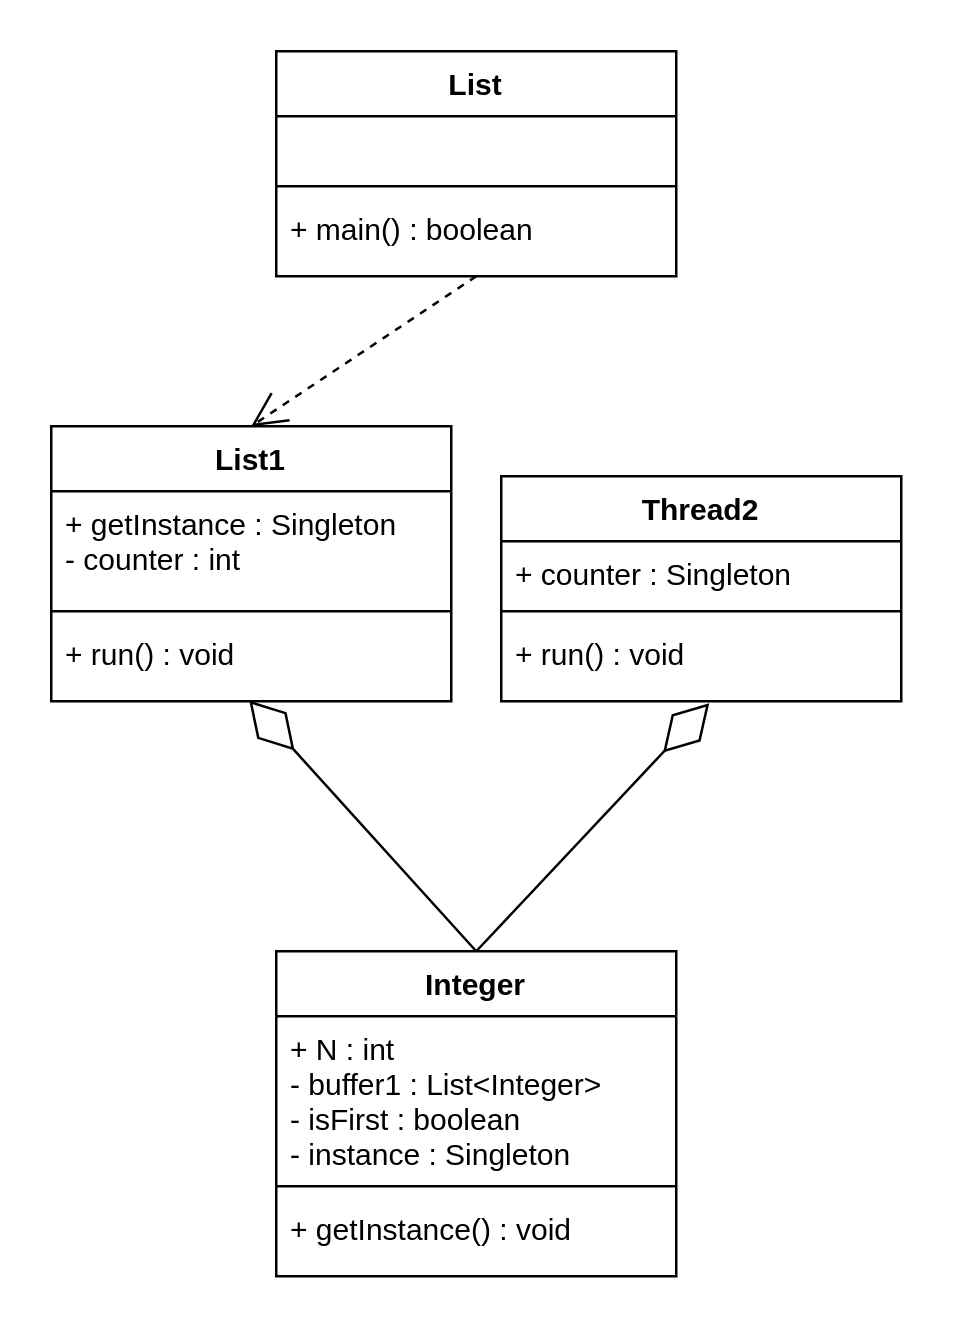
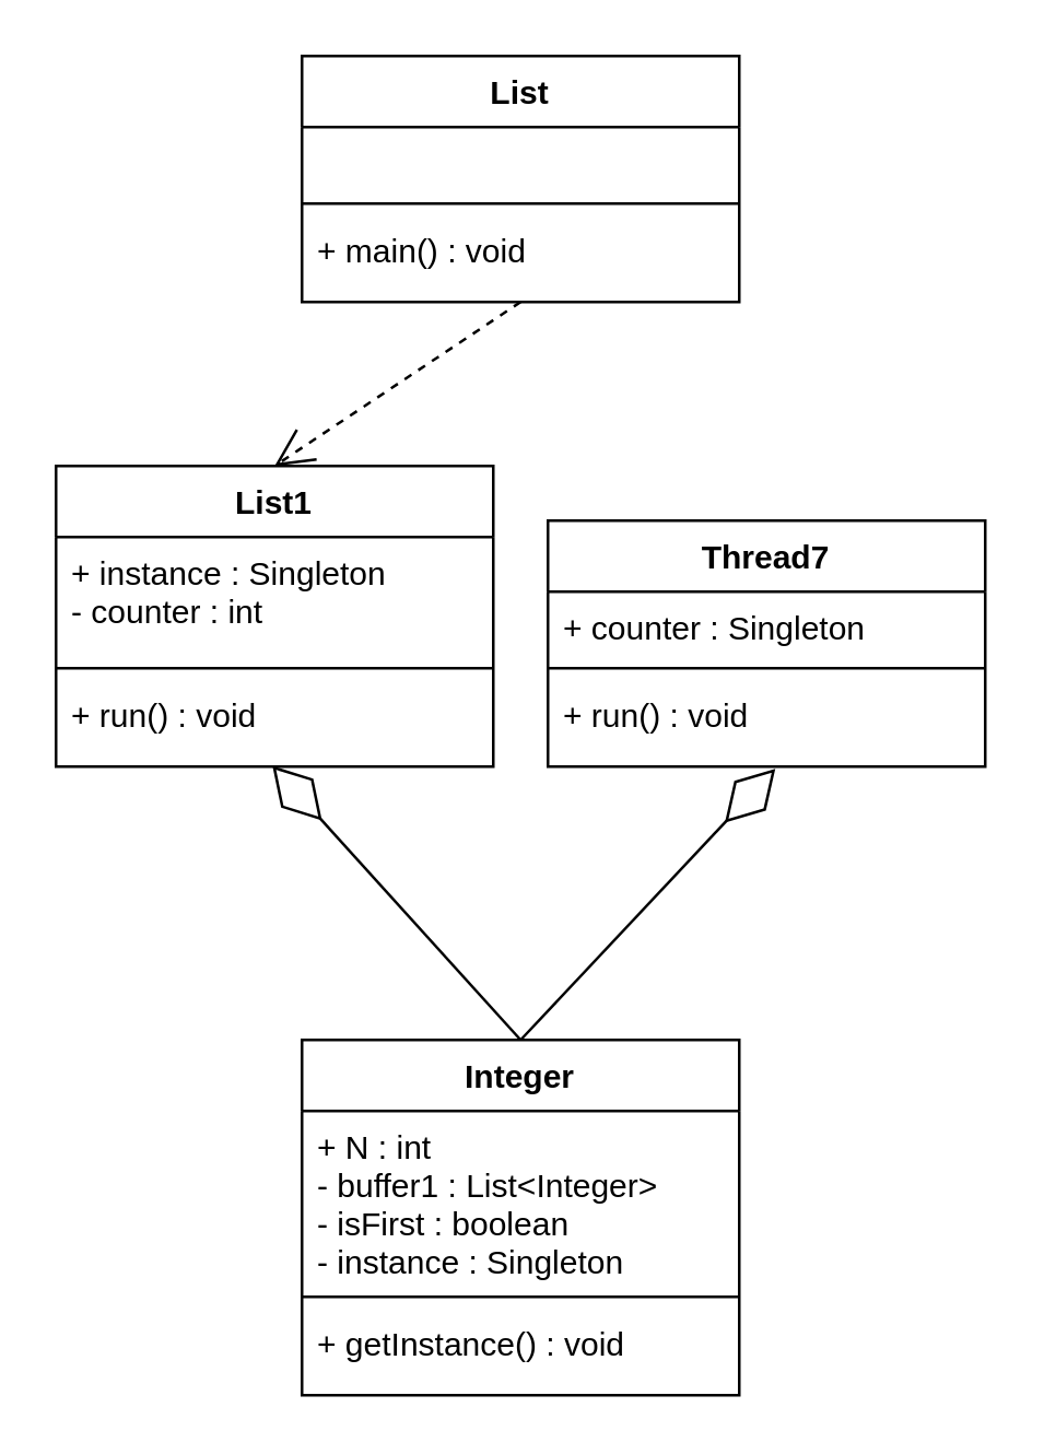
  <mxCell id="0" />
  <mxCell id="1" parent="0" />
  <mxCell id="2" value="List1" style="swimlane;fontStyle=1;align=center;verticalAlign=top;childLayout=stackLayout;horizontal=1;startSize=26;horizontalStack=0;resizeParent=1;resizeParentMax=0;resizeLast=0;collapsible=1;marginBottom=0;" parent="1" vertex="1"><mxGeometry x="20" y="170" width="160" height="110" as="geometry" /></mxCell>
- <mxCell id="3" value="+ getInstance : Singleton&#10;- counter : int" style="text;strokeColor=none;fillColor=none;align=left;verticalAlign=top;spacingLeft=4;spacingRight=4;overflow=hidden;rotatable=0;points=[[0,0.5],[1,0.5]];portConstraint=eastwest;" parent="2" vertex="1"><mxGeometry y="26" width="160" height="44" as="geometry" /></mxCell>
+ <mxCell id="3" value="+ instance : Singleton&#10;- counter : int" style="text;strokeColor=none;fillColor=none;align=left;verticalAlign=top;spacingLeft=4;spacingRight=4;overflow=hidden;rotatable=0;points=[[0,0.5],[1,0.5]];portConstraint=eastwest;" parent="2" vertex="1"><mxGeometry y="26" width="160" height="44" as="geometry" /></mxCell>
  <mxCell id="4" value="" style="line;strokeWidth=1;fillColor=none;align=left;verticalAlign=middle;spacingTop=-1;spacingLeft=3;spacingRight=3;rotatable=0;labelPosition=right;points=[];portConstraint=eastwest;" parent="2" vertex="1"><mxGeometry y="70" width="160" height="8" as="geometry" /></mxCell>
  <mxCell id="5" value="+ run() : void" style="text;strokeColor=none;fillColor=none;align=left;verticalAlign=top;spacingLeft=4;spacingRight=4;overflow=hidden;rotatable=0;points=[[0,0.5],[1,0.5]];portConstraint=eastwest;" parent="2" vertex="1"><mxGeometry y="78" width="160" height="32" as="geometry" /></mxCell>
- <mxCell id="6" value="Thread2" style="swimlane;fontStyle=1;align=center;verticalAlign=top;childLayout=stackLayout;horizontal=1;startSize=26;horizontalStack=0;resizeParent=1;resizeParentMax=0;resizeLast=0;collapsible=1;marginBottom=0;" vertex="1" parent="1"><mxGeometry x="200" y="190" width="160" height="90" as="geometry" /></mxCell>
+ <mxCell id="6" value="Thread7" style="swimlane;fontStyle=1;align=center;verticalAlign=top;childLayout=stackLayout;horizontal=1;startSize=26;horizontalStack=0;resizeParent=1;resizeParentMax=0;resizeLast=0;collapsible=1;marginBottom=0;" vertex="1" parent="1"><mxGeometry x="200" y="190" width="160" height="90" as="geometry" /></mxCell>
  <mxCell id="7" value="+ counter : Singleton" style="text;strokeColor=none;fillColor=none;align=left;verticalAlign=top;spacingLeft=4;spacingRight=4;overflow=hidden;rotatable=0;points=[[0,0.5],[1,0.5]];portConstraint=eastwest;" vertex="1" parent="6"><mxGeometry y="26" width="160" height="24" as="geometry" /></mxCell>
  <mxCell id="8" value="" style="line;strokeWidth=1;fillColor=none;align=left;verticalAlign=middle;spacingTop=-1;spacingLeft=3;spacingRight=3;rotatable=0;labelPosition=right;points=[];portConstraint=eastwest;" vertex="1" parent="6"><mxGeometry y="50" width="160" height="8" as="geometry" /></mxCell>
  <mxCell id="9" value="+ run() : void" style="text;strokeColor=none;fillColor=none;align=left;verticalAlign=top;spacingLeft=4;spacingRight=4;overflow=hidden;rotatable=0;points=[[0,0.5],[1,0.5]];portConstraint=eastwest;" vertex="1" parent="6"><mxGeometry y="58" width="160" height="32" as="geometry" /></mxCell>
  <mxCell id="10" value="List" style="swimlane;fontStyle=1;align=center;verticalAlign=top;childLayout=stackLayout;horizontal=1;startSize=26;horizontalStack=0;resizeParent=1;resizeParentMax=0;resizeLast=0;collapsible=1;marginBottom=0;" vertex="1" parent="1"><mxGeometry x="110" y="20" width="160" height="90" as="geometry" /></mxCell>
  <mxCell id="11" value=" " style="text;strokeColor=none;fillColor=none;align=left;verticalAlign=top;spacingLeft=4;spacingRight=4;overflow=hidden;rotatable=0;points=[[0,0.5],[1,0.5]];portConstraint=eastwest;" vertex="1" parent="10"><mxGeometry y="26" width="160" height="24" as="geometry" /></mxCell>
  <mxCell id="12" value="" style="line;strokeWidth=1;fillColor=none;align=left;verticalAlign=middle;spacingTop=-1;spacingLeft=3;spacingRight=3;rotatable=0;labelPosition=right;points=[];portConstraint=eastwest;" vertex="1" parent="10"><mxGeometry y="50" width="160" height="8" as="geometry" /></mxCell>
- <mxCell id="13" value="+ main() : boolean" style="text;strokeColor=none;fillColor=none;align=left;verticalAlign=top;spacingLeft=4;spacingRight=4;overflow=hidden;rotatable=0;points=[[0,0.5],[1,0.5]];portConstraint=eastwest;" vertex="1" parent="10"><mxGeometry y="58" width="160" height="32" as="geometry" /></mxCell>
+ <mxCell id="13" value="+ main() : void" style="text;strokeColor=none;fillColor=none;align=left;verticalAlign=top;spacingLeft=4;spacingRight=4;overflow=hidden;rotatable=0;points=[[0,0.5],[1,0.5]];portConstraint=eastwest;" vertex="1" parent="10"><mxGeometry y="58" width="160" height="32" as="geometry" /></mxCell>
  <mxCell id="14" value="Integer" style="swimlane;fontStyle=1;align=center;verticalAlign=top;childLayout=stackLayout;horizontal=1;startSize=26;horizontalStack=0;resizeParent=1;resizeParentMax=0;resizeLast=0;collapsible=1;marginBottom=0;" vertex="1" parent="1"><mxGeometry x="110" y="380" width="160" height="130" as="geometry" /></mxCell>
  <mxCell id="15" value="+ N : int&#10;- buffer1 : List&lt;Integer&gt;&#10;- isFirst : boolean&#10;- instance : Singleton&#10;" style="text;strokeColor=none;fillColor=none;align=left;verticalAlign=top;spacingLeft=4;spacingRight=4;overflow=hidden;rotatable=0;points=[[0,0.5],[1,0.5]];portConstraint=eastwest;" vertex="1" parent="14"><mxGeometry y="26" width="160" height="64" as="geometry" /></mxCell>
  <mxCell id="16" value="" style="line;strokeWidth=1;fillColor=none;align=left;verticalAlign=middle;spacingTop=-1;spacingLeft=3;spacingRight=3;rotatable=0;labelPosition=right;points=[];portConstraint=eastwest;" vertex="1" parent="14"><mxGeometry y="90" width="160" height="8" as="geometry" /></mxCell>
  <mxCell id="17" value="+ getInstance() : void" style="text;strokeColor=none;fillColor=none;align=left;verticalAlign=top;spacingLeft=4;spacingRight=4;overflow=hidden;rotatable=0;points=[[0,0.5],[1,0.5]];portConstraint=eastwest;" vertex="1" parent="14"><mxGeometry y="98" width="160" height="32" as="geometry" /></mxCell>
  <mxCell id="18" value="" style="endArrow=diamondThin;endFill=0;endSize=24;html=1;rounded=0;exitX=0.5;exitY=0;exitDx=0;exitDy=0;entryX=0.495;entryY=0.991;entryDx=0;entryDy=0;entryPerimeter=0;" edge="1" parent="1" source="14" target="5"><mxGeometry width="160" relative="1" as="geometry"><mxPoint x="120" y="330" as="sourcePoint" /><mxPoint x="280" y="330" as="targetPoint" /></mxGeometry></mxCell>
  <mxCell id="19" value="" style="endArrow=diamondThin;endFill=0;endSize=24;html=1;rounded=0;exitX=0.5;exitY=0;exitDx=0;exitDy=0;entryX=0.52;entryY=1.025;entryDx=0;entryDy=0;entryPerimeter=0;" edge="1" parent="1" source="14" target="9"><mxGeometry width="160" relative="1" as="geometry"><mxPoint x="200" y="390" as="sourcePoint" /><mxPoint x="109.2" y="289.712" as="targetPoint" /></mxGeometry></mxCell>
  <mxCell id="20" value="" style="endArrow=open;dashed=1;endFill=0;endSize=12;html=1;rounded=0;entryX=0.5;entryY=0;entryDx=0;entryDy=0;" edge="1" parent="1" target="2"><mxGeometry width="160" relative="1" as="geometry"><mxPoint x="190" y="110" as="sourcePoint" /><mxPoint x="290" y="200" as="targetPoint" /></mxGeometry></mxCell>
